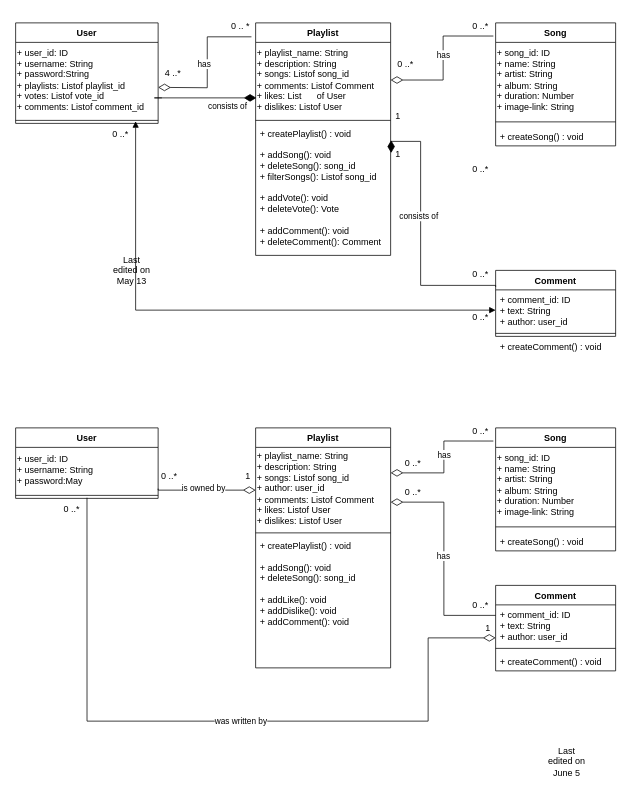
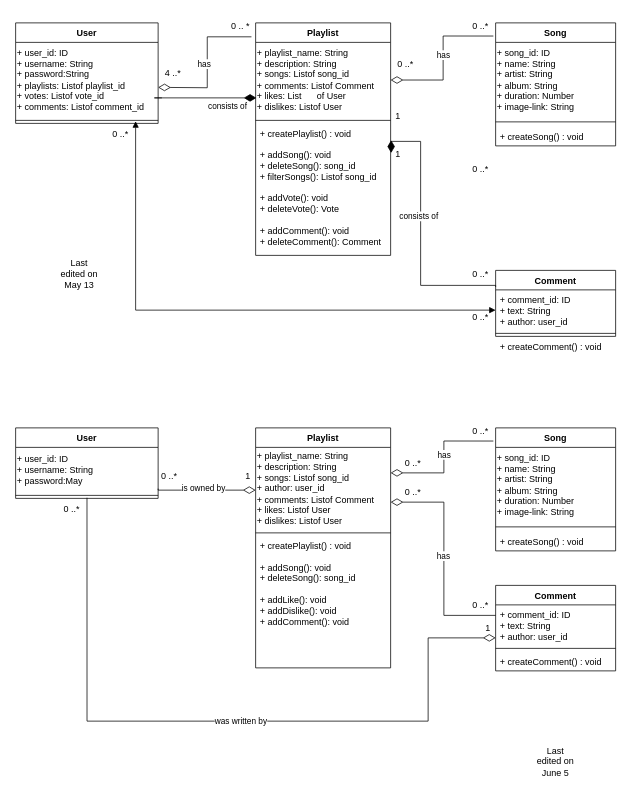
  <mxCell id="0" />
  <mxCell id="1" parent="0" />
  <mxCell id="2" value="has" style="endArrow=none;html=1;endSize=12;startArrow=diamondThin;startSize=14;startFill=0;edgeStyle=orthogonalEdgeStyle;align=left;verticalAlign=bottom;rounded=0;endFill=0;entryX=-0.019;entryY=0.107;entryDx=0;entryDy=0;entryPerimeter=0;exitX=1;exitY=0.502;exitDx=0;exitDy=0;exitPerimeter=0;" edge="1" parent="1" source="9" target="4"><mxGeometry x="-0.043" y="10" relative="1" as="geometry"><mxPoint x="521" y="115" as="sourcePoint" /><mxPoint x="390" y="376.5" as="targetPoint" /><mxPoint as="offset" /></mxGeometry></mxCell>
  <mxCell id="3" value="has" style="endArrow=none;html=1;endSize=12;startArrow=diamondThin;startSize=14;startFill=0;edgeStyle=orthogonalEdgeStyle;align=left;verticalAlign=bottom;rounded=0;endFill=0;entryX=-0.031;entryY=0.06;entryDx=0;entryDy=0;entryPerimeter=0;" edge="1" parent="1" target="8"><mxGeometry x="-0.084" y="15" relative="1" as="geometry"><mxPoint x="210" y="116" as="sourcePoint" /><mxPoint x="-100" y="97.3" as="targetPoint" /><mxPoint as="offset" /></mxGeometry></mxCell>
  <mxCell id="4" value="Song" style="swimlane;fontStyle=1;align=center;verticalAlign=top;childLayout=stackLayout;horizontal=1;startSize=26;horizontalStack=0;resizeParent=1;resizeParentMax=0;resizeLast=0;collapsible=1;marginBottom=0;whiteSpace=wrap;html=1;" vertex="1" parent="1"><mxGeometry x="660" y="30" width="160" height="164" as="geometry" /></mxCell>
  <mxCell id="5" value="&lt;div style=&quot;&quot;&gt;+ song_id: ID&lt;/div&gt;+ name: String&lt;div&gt;+ artist: String&lt;/div&gt;&lt;div&gt;+ album: String&lt;/div&gt;&lt;div&gt;+ duration: Number&lt;/div&gt;&lt;div&gt;+ image-link: String&lt;/div&gt;" style="text;html=1;align=left;verticalAlign=middle;resizable=0;points=[];autosize=1;strokeColor=none;fillColor=none;" vertex="1" parent="4"><mxGeometry y="26" width="160" height="100" as="geometry" /></mxCell>
  <mxCell id="6" value="" style="line;strokeWidth=1;fillColor=none;align=left;verticalAlign=middle;spacingTop=-1;spacingLeft=3;spacingRight=3;rotatable=0;labelPosition=right;points=[];portConstraint=eastwest;strokeColor=inherit;" vertex="1" parent="4"><mxGeometry y="126" width="160" height="12" as="geometry" /></mxCell>
  <mxCell id="7" value="&lt;div&gt;&lt;div&gt;+ createSong() : void&lt;/div&gt;&lt;/div&gt;" style="text;strokeColor=none;fillColor=none;align=left;verticalAlign=top;spacingLeft=4;spacingRight=4;overflow=hidden;rotatable=0;points=[[0,0.5],[1,0.5]];portConstraint=eastwest;whiteSpace=wrap;html=1;" vertex="1" parent="4"><mxGeometry y="138" width="160" height="26" as="geometry" /></mxCell>
  <mxCell id="8" value="Playlist" style="swimlane;fontStyle=1;align=center;verticalAlign=top;childLayout=stackLayout;horizontal=1;startSize=26;horizontalStack=0;resizeParent=1;resizeParentMax=0;resizeLast=0;collapsible=1;marginBottom=0;whiteSpace=wrap;html=1;" vertex="1" parent="1"><mxGeometry x="340" y="30" width="180" height="310" as="geometry" /></mxCell>
  <mxCell id="9" value="&lt;div style=&quot;&quot;&gt;+ playlist_name: String&lt;div&gt;+ description: String&lt;/div&gt;&lt;div&gt;+ songs: Listof song_id&lt;/div&gt;&lt;div&gt;+ comments: Listof Comment&lt;/div&gt;&lt;div&gt;+ likes: List&lt;span style=&quot;white-space: pre;&quot;&gt;&#09;&lt;/span&gt;&lt;span style=&quot;background-color: initial;&quot;&gt;of User&lt;/span&gt;&lt;/div&gt;&lt;div&gt;+ dislikes: Listof User&lt;/div&gt;&lt;/div&gt;" style="text;html=1;align=left;verticalAlign=middle;resizable=0;points=[];autosize=1;strokeColor=none;fillColor=none;" vertex="1" parent="8"><mxGeometry y="26" width="180" height="100" as="geometry" /></mxCell>
  <mxCell id="10" value="" style="line;strokeWidth=1;fillColor=none;align=left;verticalAlign=middle;spacingTop=-1;spacingLeft=3;spacingRight=3;rotatable=0;labelPosition=right;points=[];portConstraint=eastwest;strokeColor=inherit;" vertex="1" parent="8"><mxGeometry y="126" width="180" height="8" as="geometry" /></mxCell>
  <mxCell id="11" value="&lt;div&gt;&lt;div&gt;+ createPlaylist() : void&lt;/div&gt;&lt;div&gt;&lt;br&gt;&lt;/div&gt;&lt;div&gt;+ addSong(): void&lt;/div&gt;&lt;div&gt;+ deleteSong(): song_id&lt;/div&gt;&lt;/div&gt;&lt;div&gt;+ filterSongs(): Listof song_id&lt;br&gt;&lt;/div&gt;&lt;div&gt;&lt;br&gt;&lt;/div&gt;&lt;div&gt;&lt;div&gt;+ addVote(): void&lt;/div&gt;&lt;div&gt;+ deleteVote(): Vote&lt;/div&gt;&lt;/div&gt;&lt;div&gt;&lt;br&gt;&lt;/div&gt;&lt;div&gt;+ addComment(): void&lt;/div&gt;&lt;div&gt;+ deleteComment(): Comment&lt;/div&gt;" style="text;strokeColor=none;fillColor=none;align=left;verticalAlign=top;spacingLeft=4;spacingRight=4;overflow=hidden;rotatable=0;points=[[0,0.5],[1,0.5]];portConstraint=eastwest;whiteSpace=wrap;html=1;" vertex="1" parent="8"><mxGeometry y="134" width="180" height="176" as="geometry" /></mxCell>
  <mxCell id="12" value="User" style="swimlane;fontStyle=1;align=center;verticalAlign=top;childLayout=stackLayout;horizontal=1;startSize=26;horizontalStack=0;resizeParent=1;resizeParentMax=0;resizeLast=0;collapsible=1;marginBottom=0;whiteSpace=wrap;html=1;" vertex="1" parent="1"><mxGeometry x="20" y="30" width="190" height="134" as="geometry" /></mxCell>
  <mxCell id="13" value="&lt;div style=&quot;&quot;&gt;&lt;div&gt;+ user_id: ID&lt;/div&gt;+ username: String&lt;div&gt;+ password:String&lt;/div&gt;&lt;div&gt;+ playlists: Listof playlist_id&lt;/div&gt;&lt;div&gt;&lt;span style=&quot;background-color: initial;&quot;&gt;+ votes: Listof vote_id&amp;nbsp;&lt;/span&gt;&lt;/div&gt;&lt;div&gt;&lt;span style=&quot;background-color: initial;&quot;&gt;+ comments: Listof comment_id&lt;/span&gt;&lt;/div&gt;&lt;/div&gt;" style="text;html=1;align=left;verticalAlign=middle;resizable=0;points=[];autosize=1;strokeColor=none;fillColor=none;" vertex="1" parent="12"><mxGeometry y="26" width="190" height="100" as="geometry" /></mxCell>
  <mxCell id="14" value="" style="line;strokeWidth=1;fillColor=none;align=left;verticalAlign=middle;spacingTop=-1;spacingLeft=3;spacingRight=3;rotatable=0;labelPosition=right;points=[];portConstraint=eastwest;strokeColor=inherit;" vertex="1" parent="12"><mxGeometry y="126" width="190" height="8" as="geometry" /></mxCell>
  <mxCell id="15" value="0 .. *" style="text;html=1;align=center;verticalAlign=middle;whiteSpace=wrap;rounded=0;" vertex="1" parent="1"><mxGeometry x="290" y="20" width="60" height="30" as="geometry" /></mxCell>
  <mxCell id="16" value="0 ..*" style="text;html=1;align=center;verticalAlign=middle;whiteSpace=wrap;rounded=0;" vertex="1" parent="1"><mxGeometry x="610" y="20" width="60" height="30" as="geometry" /></mxCell>
  <mxCell id="17" value="Comment" style="swimlane;fontStyle=1;align=center;verticalAlign=top;childLayout=stackLayout;horizontal=1;startSize=26;horizontalStack=0;resizeParent=1;resizeParentMax=0;resizeLast=0;collapsible=1;marginBottom=0;whiteSpace=wrap;html=1;" vertex="1" parent="1"><mxGeometry x="660" y="360" width="160" height="88" as="geometry" /></mxCell>
  <mxCell id="18" value="+ comment_id: ID&lt;div&gt;+ text: String&lt;div&gt;+ author: user_id&lt;/div&gt;&lt;/div&gt;" style="text;strokeColor=none;fillColor=none;align=left;verticalAlign=top;spacingLeft=4;spacingRight=4;overflow=hidden;rotatable=0;points=[[0,0.5],[1,0.5]];portConstraint=eastwest;whiteSpace=wrap;html=1;" vertex="1" parent="17"><mxGeometry y="26" width="160" height="54" as="geometry" /></mxCell>
  <mxCell id="19" value="" style="line;strokeWidth=1;fillColor=none;align=left;verticalAlign=middle;spacingTop=-1;spacingLeft=3;spacingRight=3;rotatable=0;labelPosition=right;points=[];portConstraint=eastwest;strokeColor=inherit;" vertex="1" parent="17"><mxGeometry y="80" width="160" height="8" as="geometry" /></mxCell>
  <mxCell id="20" value="&lt;div&gt;&lt;div&gt;+ createComment() : void&lt;/div&gt;&lt;/div&gt;" style="text;strokeColor=none;fillColor=none;align=left;verticalAlign=top;spacingLeft=4;spacingRight=4;overflow=hidden;rotatable=0;points=[[0,0.5],[1,0.5]];portConstraint=eastwest;whiteSpace=wrap;html=1;" vertex="1" parent="17"><mxGeometry y="88" width="160" height="26" as="geometry" /></mxCell>
  <mxCell id="21" value="consists of" style="endArrow=none;html=1;endSize=12;startArrow=diamondThin;startSize=14;startFill=1;edgeStyle=orthogonalEdgeStyle;align=left;verticalAlign=bottom;rounded=0;endFill=0;exitX=0.006;exitY=0.74;exitDx=0;exitDy=0;exitPerimeter=0;" edge="1" parent="1" source="9"><mxGeometry x="-0.095" y="20" relative="1" as="geometry"><mxPoint y="280" as="sourcePoint" x="-5" /><mxPoint x="215" y="130" as="targetPoint" /><mxPoint as="offset" /><Array as="points"><mxPoint x="205" y="130" /></Array></mxGeometry></mxCell>
  <mxCell id="22" value="0 ..*" style="text;html=1;align=center;verticalAlign=middle;whiteSpace=wrap;rounded=0;" vertex="1" parent="1"><mxGeometry x="610" y="210" width="60" height="30" as="geometry" /></mxCell>
  <mxCell id="23" value="0 ..*" style="text;html=1;align=center;verticalAlign=middle;whiteSpace=wrap;rounded=0;" vertex="1" parent="1"><mxGeometry x="610" y="408" width="60" height="30" as="geometry" /></mxCell>
  <mxCell id="24" value="consists of" style="endArrow=none;html=1;endSize=12;startArrow=diamondThin;startSize=14;startFill=1;edgeStyle=orthogonalEdgeStyle;align=left;verticalAlign=bottom;rounded=0;endFill=0;entryX=0;entryY=0.25;entryDx=0;entryDy=0;exitX=1.004;exitY=0.224;exitDx=0;exitDy=0;exitPerimeter=0;" edge="1" parent="1" source="11" target="17"><mxGeometry x="-0.058" y="-30" relative="1" as="geometry"><mxPoint x="520" y="131" as="sourcePoint" /><mxPoint x="670" y="250" as="targetPoint" /><mxPoint as="offset" /><Array as="points"><mxPoint x="560" y="188" /><mxPoint x="560" y="380" /></Array></mxGeometry></mxCell>
  <mxCell id="25" value="0 ..*" style="text;html=1;align=center;verticalAlign=middle;whiteSpace=wrap;rounded=0;" vertex="1" parent="1"><mxGeometry x="610" y="350" width="60" height="30" as="geometry" /></mxCell>
  <mxCell id="26" value="1" style="text;html=1;align=center;verticalAlign=middle;whiteSpace=wrap;rounded=0;" vertex="1" parent="1"><mxGeometry x="500" y="190" width="60" height="30" as="geometry" /></mxCell>
  <mxCell id="27" value="1" style="text;html=1;align=center;verticalAlign=middle;whiteSpace=wrap;rounded=0;" vertex="1" parent="1"><mxGeometry x="500" y="140" width="60" height="30" as="geometry" /></mxCell>
  <mxCell id="28" value="" style="endArrow=block;startArrow=block;endFill=1;startFill=1;html=1;rounded=0;exitX=0.842;exitY=0.65;exitDx=0;exitDy=0;exitPerimeter=0;edgeStyle=orthogonalEdgeStyle;entryX=0;entryY=0.5;entryDx=0;entryDy=0;" edge="1" parent="1" source="14" target="18"><mxGeometry width="160" relative="1" as="geometry"><mxPoint x="73" y="250" as="sourcePoint" /><mxPoint x="520" y="405" as="targetPoint" /><Array as="points"><mxPoint x="180" y="413" /></Array></mxGeometry></mxCell>
  <mxCell id="29" value="0 ..*" style="text;html=1;align=center;verticalAlign=middle;whiteSpace=wrap;rounded=0;" vertex="1" parent="1"><mxGeometry x="130" y="164" width="60" height="30" as="geometry" /></mxCell>
  <mxCell id="30" value="0 ..*" style="text;html=1;align=center;verticalAlign=middle;whiteSpace=wrap;rounded=0;" vertex="1" parent="1"><mxGeometry x="510" y="70" width="60" height="30" as="geometry" /></mxCell>
  <mxCell id="31" value="4 ..*" style="text;html=1;align=center;verticalAlign=middle;whiteSpace=wrap;rounded=0;" vertex="1" parent="1"><mxGeometry x="200" y="82" width="60" height="30" as="geometry" /></mxCell>
  <mxCell id="32" value="has" style="endArrow=none;html=1;endSize=12;startArrow=diamondThin;startSize=14;startFill=0;edgeStyle=orthogonalEdgeStyle;align=left;verticalAlign=bottom;rounded=0;endFill=0;entryX=-0.019;entryY=0.107;entryDx=0;entryDy=0;entryPerimeter=0;" edge="1" parent="1" source="38" target="33"><mxGeometry x="-0.044" y="10" relative="1" as="geometry"><mxPoint x="530" y="630" as="sourcePoint" /><mxPoint x="390" y="916.5" as="targetPoint" /><mxPoint as="offset" /><Array as="points"><mxPoint x="591" y="630" /><mxPoint x="591" y="587" /></Array></mxGeometry></mxCell>
  <mxCell id="33" value="Song" style="swimlane;fontStyle=1;align=center;verticalAlign=top;childLayout=stackLayout;horizontal=1;startSize=26;horizontalStack=0;resizeParent=1;resizeParentMax=0;resizeLast=0;collapsible=1;marginBottom=0;whiteSpace=wrap;html=1;" vertex="1" parent="1"><mxGeometry x="660" y="570" width="160" height="164" as="geometry" /></mxCell>
  <mxCell id="34" value="&lt;div style=&quot;&quot;&gt;+ song_id: ID&lt;/div&gt;+ name: String&lt;div&gt;+ artist: String&lt;/div&gt;&lt;div&gt;+ album: String&lt;/div&gt;&lt;div&gt;+ duration: Number&lt;/div&gt;&lt;div&gt;+ image-link: String&lt;/div&gt;" style="text;html=1;align=left;verticalAlign=middle;resizable=0;points=[];autosize=1;strokeColor=none;fillColor=none;" vertex="1" parent="33"><mxGeometry y="26" width="160" height="100" as="geometry" /></mxCell>
  <mxCell id="35" value="" style="line;strokeWidth=1;fillColor=none;align=left;verticalAlign=middle;spacingTop=-1;spacingLeft=3;spacingRight=3;rotatable=0;labelPosition=right;points=[];portConstraint=eastwest;strokeColor=inherit;" vertex="1" parent="33"><mxGeometry y="126" width="160" height="12" as="geometry" /></mxCell>
  <mxCell id="36" value="&lt;div&gt;&lt;div&gt;+ createSong() : void&lt;/div&gt;&lt;/div&gt;" style="text;strokeColor=none;fillColor=none;align=left;verticalAlign=top;spacingLeft=4;spacingRight=4;overflow=hidden;rotatable=0;points=[[0,0.5],[1,0.5]];portConstraint=eastwest;whiteSpace=wrap;html=1;" vertex="1" parent="33"><mxGeometry y="138" width="160" height="26" as="geometry" /></mxCell>
  <mxCell id="37" value="Playlist" style="swimlane;fontStyle=1;align=center;verticalAlign=top;childLayout=stackLayout;horizontal=1;startSize=26;horizontalStack=0;resizeParent=1;resizeParentMax=0;resizeLast=0;collapsible=1;marginBottom=0;whiteSpace=wrap;html=1;" vertex="1" parent="1"><mxGeometry x="340" y="570" width="180" height="320" as="geometry" /></mxCell>
  <mxCell id="38" value="&lt;div style=&quot;&quot;&gt;+ playlist_name: String&lt;div&gt;+ description: String&lt;/div&gt;&lt;div&gt;+ songs: Listof song_id&lt;/div&gt;&lt;div&gt;+ author: user_id&lt;/div&gt;&lt;div&gt;+ comments: Listof Comment&lt;/div&gt;&lt;div&gt;+ likes: List&lt;span style=&quot;background-color: initial;&quot;&gt;of User&lt;/span&gt;&lt;/div&gt;&lt;div&gt;+ dislikes: Listof User&lt;/div&gt;&lt;/div&gt;" style="text;html=1;align=left;verticalAlign=middle;resizable=0;points=[];autosize=1;strokeColor=none;fillColor=none;" vertex="1" parent="37"><mxGeometry y="26" width="180" height="110" as="geometry" /></mxCell>
  <mxCell id="39" value="" style="line;strokeWidth=1;fillColor=none;align=left;verticalAlign=middle;spacingTop=-1;spacingLeft=3;spacingRight=3;rotatable=0;labelPosition=right;points=[];portConstraint=eastwest;strokeColor=inherit;" vertex="1" parent="37"><mxGeometry y="136" width="180" height="8" as="geometry" /></mxCell>
  <mxCell id="40" value="&lt;div&gt;&lt;div&gt;+ createPlaylist() : void&lt;/div&gt;&lt;div&gt;&lt;br&gt;&lt;/div&gt;&lt;div&gt;+ addSong(): void&lt;/div&gt;&lt;div&gt;+ deleteSong(): song_id&lt;/div&gt;&lt;/div&gt;&lt;div&gt;&lt;br&gt;&lt;/div&gt;&lt;div&gt;&lt;div&gt;+ addLike(): void&lt;/div&gt;&lt;div&gt;+ addDislike(): void&lt;/div&gt;&lt;/div&gt;&lt;div&gt;+ addComment(): void&lt;/div&gt;" style="text;strokeColor=none;fillColor=none;align=left;verticalAlign=top;spacingLeft=4;spacingRight=4;overflow=hidden;rotatable=0;points=[[0,0.5],[1,0.5]];portConstraint=eastwest;whiteSpace=wrap;html=1;" vertex="1" parent="37"><mxGeometry y="144" width="180" height="176" as="geometry" /></mxCell>
  <mxCell id="41" value="User" style="swimlane;fontStyle=1;align=center;verticalAlign=top;childLayout=stackLayout;horizontal=1;startSize=26;horizontalStack=0;resizeParent=1;resizeParentMax=0;resizeLast=0;collapsible=1;marginBottom=0;whiteSpace=wrap;html=1;" vertex="1" parent="1"><mxGeometry x="20" y="570" width="190" height="94" as="geometry" /></mxCell>
  <mxCell id="42" value="&lt;div style=&quot;&quot;&gt;&lt;div&gt;+ user_id: ID&lt;/div&gt;+ username: String&lt;div&gt;+ password:May&lt;/div&gt;&lt;/div&gt;" style="text;html=1;align=left;verticalAlign=middle;resizable=0;points=[];autosize=1;strokeColor=none;fillColor=none;" vertex="1" parent="41"><mxGeometry y="26" width="190" height="60" as="geometry" /></mxCell>
  <mxCell id="43" value="" style="line;strokeWidth=1;fillColor=none;align=left;verticalAlign=middle;spacingTop=-1;spacingLeft=3;spacingRight=3;rotatable=0;labelPosition=right;points=[];portConstraint=eastwest;strokeColor=inherit;" vertex="1" parent="41"><mxGeometry y="86" width="190" height="8" as="geometry" /></mxCell>
  <mxCell id="44" value="0 ..*" style="text;html=1;align=center;verticalAlign=middle;whiteSpace=wrap;rounded=0;" vertex="1" parent="1"><mxGeometry x="610" y="560" width="60" height="30" as="geometry" /></mxCell>
  <mxCell id="45" value="Comment" style="swimlane;fontStyle=1;align=center;verticalAlign=top;childLayout=stackLayout;horizontal=1;startSize=26;horizontalStack=0;resizeParent=1;resizeParentMax=0;resizeLast=0;collapsible=1;marginBottom=0;whiteSpace=wrap;html=1;" vertex="1" parent="1"><mxGeometry x="660" y="780" width="160" height="114" as="geometry" /></mxCell>
  <mxCell id="46" value="+ comment_id: ID&lt;div&gt;+ text: String&lt;div&gt;+ author: user_id&lt;/div&gt;&lt;/div&gt;" style="text;strokeColor=none;fillColor=none;align=left;verticalAlign=top;spacingLeft=4;spacingRight=4;overflow=hidden;rotatable=0;points=[[0,0.5],[1,0.5]];portConstraint=eastwest;whiteSpace=wrap;html=1;" vertex="1" parent="45"><mxGeometry y="26" width="160" height="54" as="geometry" /></mxCell>
  <mxCell id="47" value="" style="line;strokeWidth=1;fillColor=none;align=left;verticalAlign=middle;spacingTop=-1;spacingLeft=3;spacingRight=3;rotatable=0;labelPosition=right;points=[];portConstraint=eastwest;strokeColor=inherit;" vertex="1" parent="45"><mxGeometry y="80" width="160" height="8" as="geometry" /></mxCell>
  <mxCell id="48" value="&lt;div&gt;&lt;div&gt;+ createComment() : void&lt;/div&gt;&lt;/div&gt;" style="text;strokeColor=none;fillColor=none;align=left;verticalAlign=top;spacingLeft=4;spacingRight=4;overflow=hidden;rotatable=0;points=[[0,0.5],[1,0.5]];portConstraint=eastwest;whiteSpace=wrap;html=1;" vertex="1" parent="45"><mxGeometry y="88" width="160" height="26" as="geometry" /></mxCell>
  <mxCell id="49" value="0 ..*" style="text;html=1;align=center;verticalAlign=middle;whiteSpace=wrap;rounded=0;" vertex="1" parent="1"><mxGeometry x="520" y="602" width="60" height="30" as="geometry" /></mxCell>
  <mxCell id="50" value="is owned by" style="endArrow=none;html=1;endSize=12;startArrow=diamondThin;startSize=14;startFill=0;edgeStyle=orthogonalEdgeStyle;align=left;verticalAlign=bottom;rounded=0;endFill=0;" edge="1" parent="1" source="38"><mxGeometry x="0.515" y="7" relative="1" as="geometry"><mxPoint x="330" y="660" as="sourcePoint" /><mxPoint x="210" y="651" as="targetPoint" /><Array as="points"><mxPoint x="210" y="653" /></Array><mxPoint as="offset" /></mxGeometry></mxCell>
  <mxCell id="51" value="1" style="text;html=1;align=center;verticalAlign=middle;whiteSpace=wrap;rounded=0;" vertex="1" parent="1"><mxGeometry x="300" y="620" width="60" height="30" as="geometry" /></mxCell>
  <mxCell id="52" value="0 ..*" style="text;html=1;align=center;verticalAlign=middle;whiteSpace=wrap;rounded=0;" vertex="1" parent="1"><mxGeometry x="195" y="620" width="60" height="30" as="geometry" /></mxCell>
  <mxCell id="53" value="was written by" style="endArrow=none;html=1;endSize=12;startArrow=diamondThin;startSize=14;startFill=0;edgeStyle=orthogonalEdgeStyle;align=left;verticalAlign=bottom;rounded=0;endFill=0;entryX=0.836;entryY=-0.028;entryDx=0;entryDy=0;entryPerimeter=0;" edge="1" parent="1" target="55"><mxGeometry x="0.021" y="9" relative="1" as="geometry"><mxPoint x="660" y="850" as="sourcePoint" /><mxPoint x="395" y="961" as="targetPoint" /><Array as="points"><mxPoint x="570" y="850" /><mxPoint x="570" y="961" /><mxPoint x="115" y="961" /></Array><mxPoint as="offset" /></mxGeometry></mxCell>
  <mxCell id="54" value="1" style="text;html=1;align=center;verticalAlign=middle;whiteSpace=wrap;rounded=0;" vertex="1" parent="1"><mxGeometry x="620" y="822" width="60" height="30" as="geometry" /></mxCell>
  <mxCell id="55" value="0 ..*" style="text;html=1;align=center;verticalAlign=middle;whiteSpace=wrap;rounded=0;" vertex="1" parent="1"><mxGeometry x="65" y="664" width="60" height="30" as="geometry" /></mxCell>
  <mxCell id="56" value="has" style="endArrow=none;html=1;endSize=12;startArrow=diamondThin;startSize=14;startFill=0;edgeStyle=orthogonalEdgeStyle;align=left;verticalAlign=bottom;rounded=0;endFill=0;" edge="1" parent="1" target="46"><mxGeometry x="0.045" y="-11" relative="1" as="geometry"><mxPoint x="520" y="669" as="sourcePoint" /><mxPoint x="657" y="627" as="targetPoint" /><mxPoint as="offset" /><Array as="points"><mxPoint x="591" y="669" /><mxPoint x="591" y="820" /></Array></mxGeometry></mxCell>
  <mxCell id="57" value="0 ..*" style="text;html=1;align=center;verticalAlign=middle;whiteSpace=wrap;rounded=0;" vertex="1" parent="1"><mxGeometry x="610" y="792" width="60" height="30" as="geometry" /></mxCell>
  <mxCell id="58" value="0 ..*" style="text;html=1;align=center;verticalAlign=middle;whiteSpace=wrap;rounded=0;" vertex="1" parent="1"><mxGeometry x="520" y="641" width="60" height="30" as="geometry" /></mxCell>
- <mxCell id="59" value="Last edited on May 13" style="text;strokeColor=none;align=center;fillColor=none;html=1;verticalAlign=middle;whiteSpace=wrap;rounded=0;" vertex="1" parent="1"><mxGeometry x="145" y="345" width="60" height="30" as="geometry" /></mxCell>
- <mxCell id="60" value="Last edited on June 5" style="text;strokeColor=none;align=center;fillColor=none;html=1;verticalAlign=middle;whiteSpace=wrap;rounded=0;" vertex="1" parent="1"><mxGeometry x="725" y="1000" width="60" height="30" as="geometry" /></mxCell>
+ <mxCell id="59" value="Last edited on May 13" style="text;strokeColor=none;align=center;fillColor=none;html=1;verticalAlign=middle;whiteSpace=wrap;rounded=0;" vertex="1" parent="1"><mxGeometry x="75" y="350" width="60" height="30" as="geometry" /></mxCell>
+ <mxCell id="60" value="Last edited on June 5" style="text;strokeColor=none;align=center;fillColor=none;html=1;verticalAlign=middle;whiteSpace=wrap;rounded=0;" vertex="1" parent="1"><mxGeometry x="710" y="1000" width="60" height="30" as="geometry" /></mxCell>
